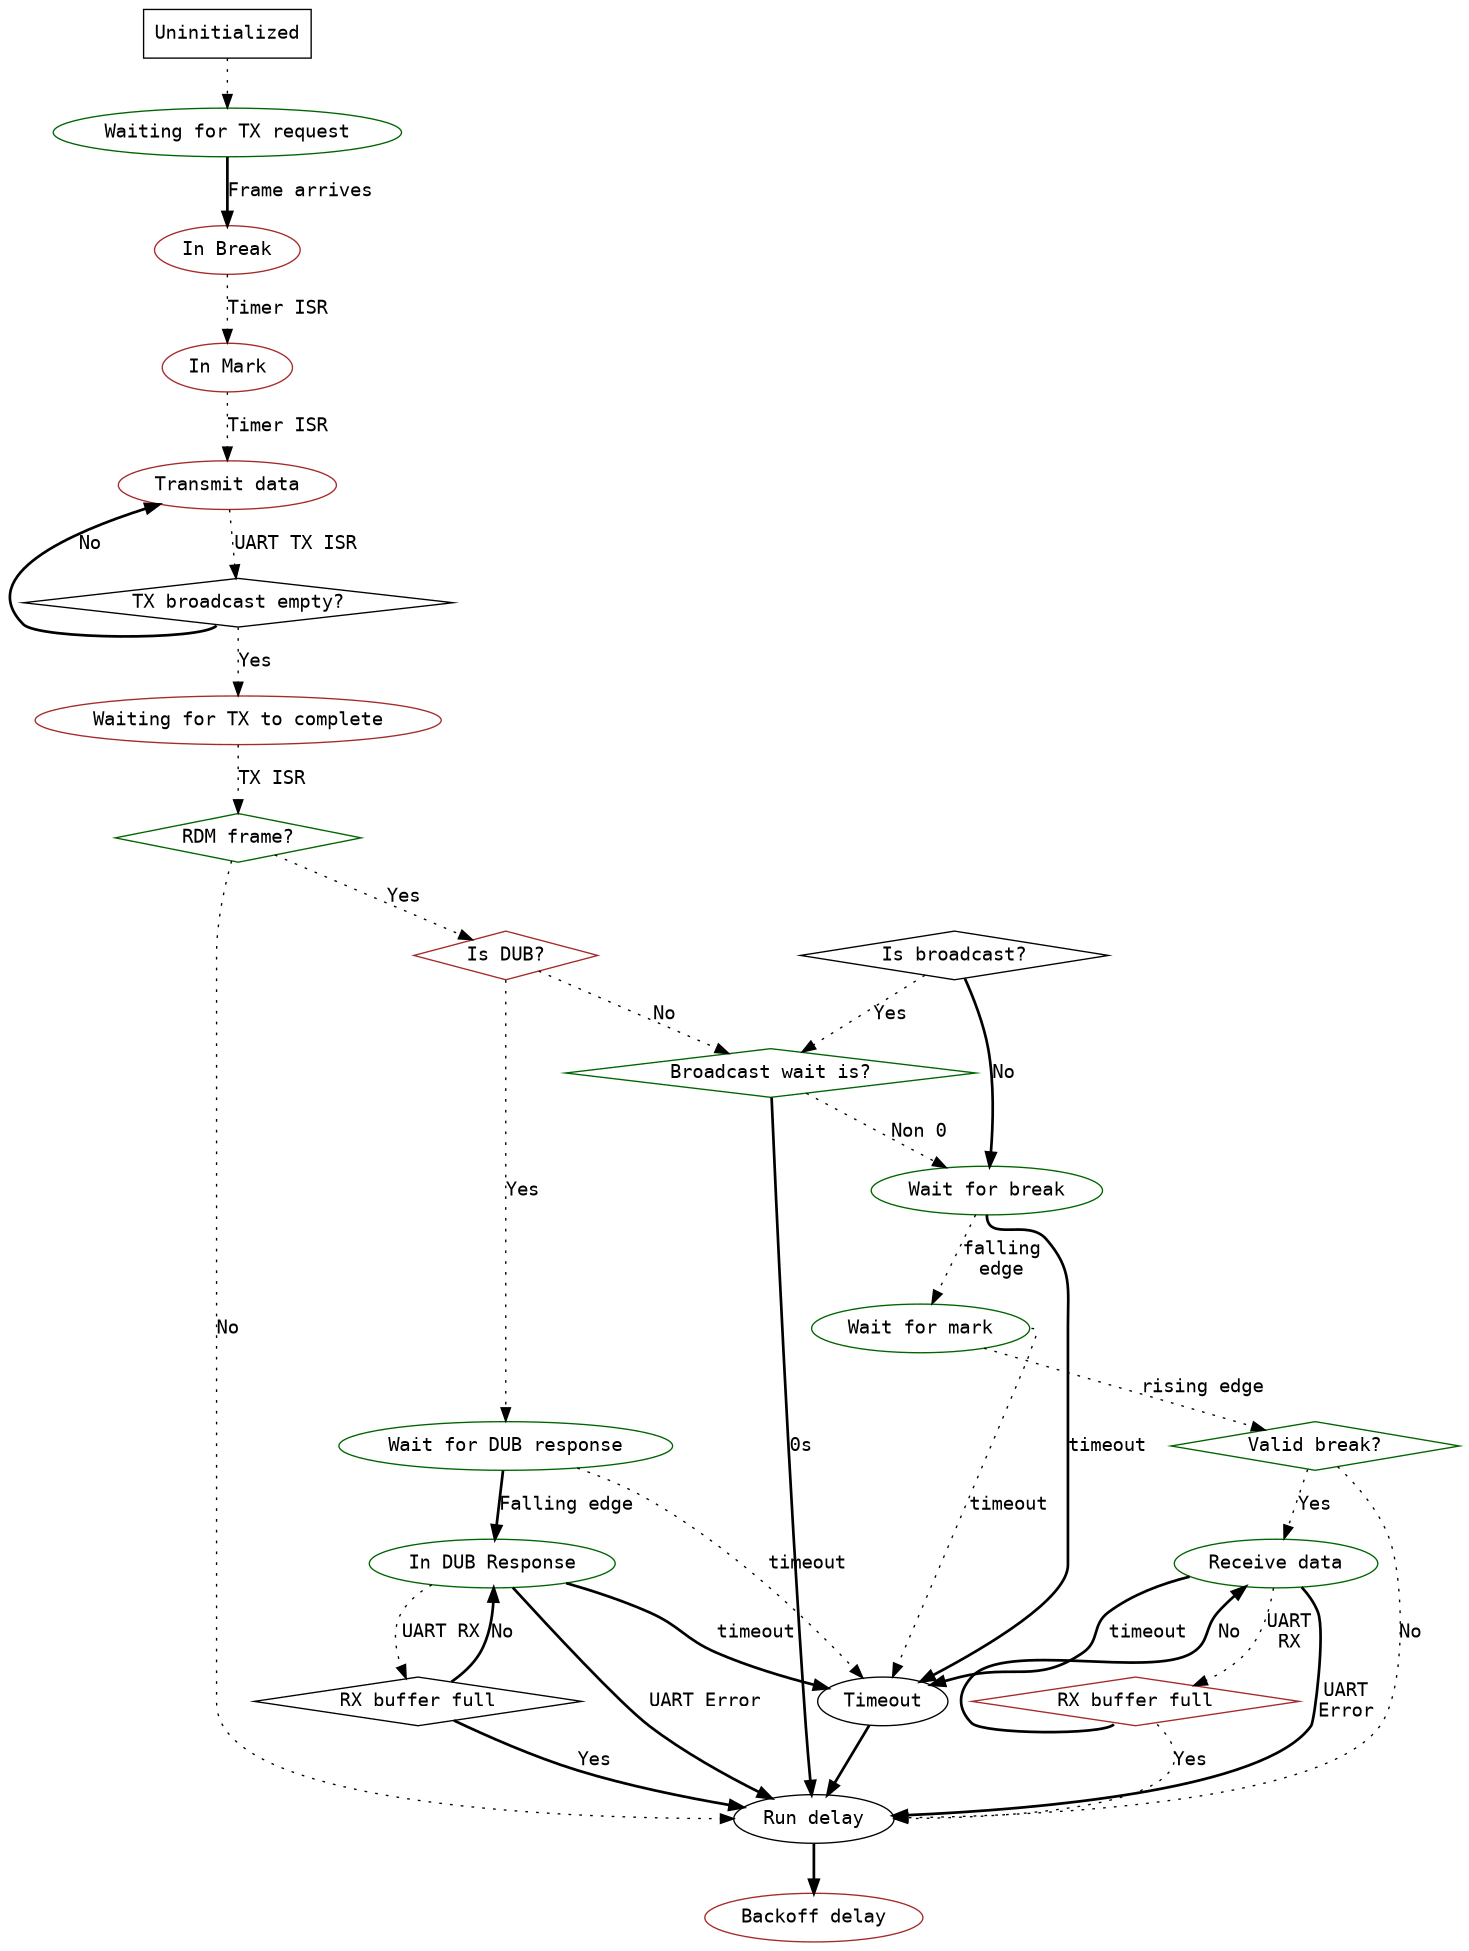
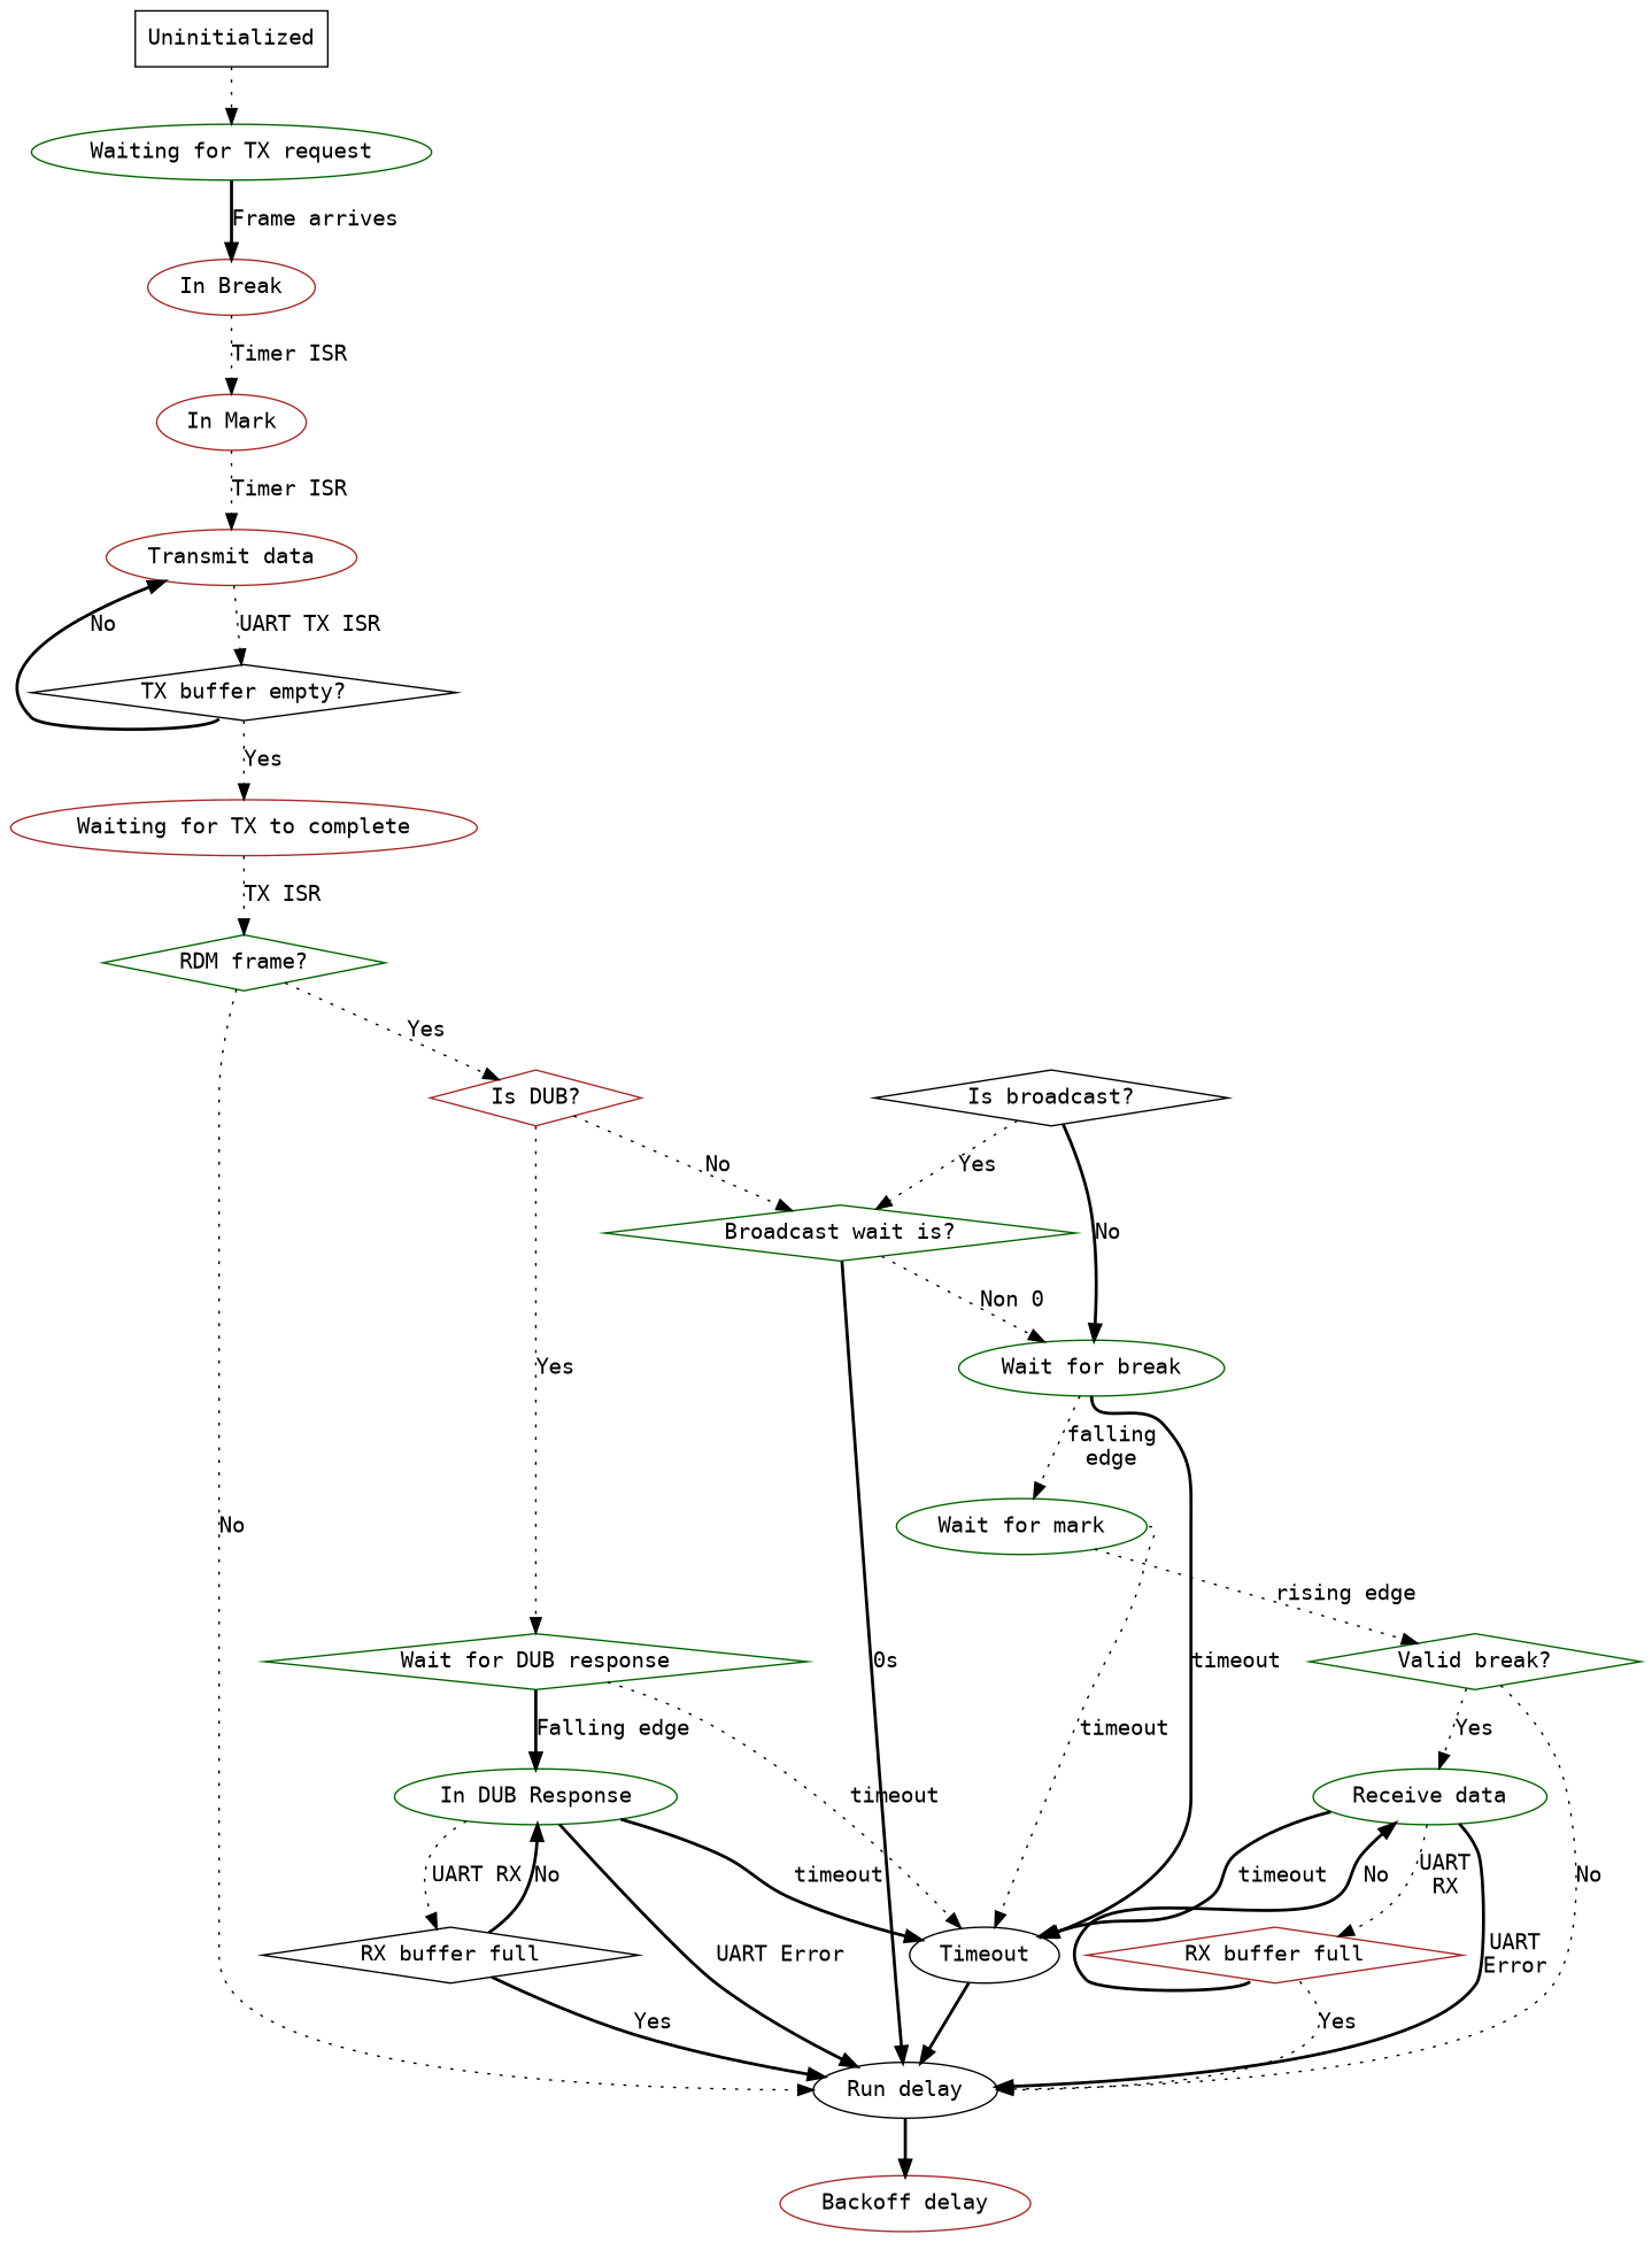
  digraph {
    fontname="DejaVu Sans Mono"
    node [color=darkgreen fontname="DejaVu Sans Mono"]
    edge [fontname="DejaVu Sans Mono" style=dotted]
    n1 [color=black label=Uninitialized shape=rectangle]
    n2 [label="Waiting for TX request"]
    n3 [color=brown label="In Break"]
    n4 [color=brown label="In Mark"]
    n5 [color=brown label="Transmit data"]
-   n6 [color=black label="TX broadcast empty?" shape=diamond]
+   n6 [color=black label="TX buffer empty?" shape=diamond]
    n7 [color=brown label="Waiting for TX to complete"]
    n8 [label="RDM frame?" shape=diamond]
    n9 [color=brown label="Is DUB?" shape=diamond]
    n10 [color=black label="Run delay"]
-   n11 [label="Wait for DUB response"]
+   n11 [label="Wait for DUB response" shape=diamond]
    n12 [label="Broadcast wait is?" shape=diamond]
    n13 [color=brown label="Backoff delay"]
    n14 [color=black label="Is broadcast?" shape=diamond]
    n15 [label="Wait for break"]
    n16 [color=black label=Timeout]
    n17 [label="In DUB Response"]
    n18 [label="Wait for mark"]
    n19 [label="Valid break?" shape=diamond]
    n20 [label="Receive data"]
    n21 [color=brown label="RX buffer full" shape=diamond]
    n22 [color=black label="RX buffer full" shape=diamond]
    subgraph sub_1 {
      rank=source
      n1
    }
    n1 -> n2
    n2 -> n3 [label="Frame arrives" style=bold]
    n3 -> n4 [label="Timer ISR"]
    n4 -> n5 [label="Timer ISR"]
    n5 -> n6 [label="UART TX ISR"]
    n6 -> n5 [label=No style=bold tailport=sw]
    n6 -> n7 [label=Yes]
    n7 -> n8 [label="TX ISR"]
    n8 -> n9 [label=Yes]
    n8 -> n10 [label=No]
    n9 -> n11 [label=Yes]
    n9 -> n12 [label=No]
    n10 -> n13 [style=bold]
    n11 -> n16 [label=timeout]
    n11 -> n17 [label="Falling edge" style=bold]
    n12 -> n10 [label="0s" style=bold]
    n12 -> n15 [label="Non 0"]
    n14 -> n12 [label=Yes]
    n14 -> n15 [label=No style=bold]
    n15 -> n16 [label=timeout style=bold tailport=s]
    n15 -> n18 [label="falling\nedge"]
    n16 -> n10 [style=bold]
    n17 -> n10 [label="UART Error" style=bold]
    n17 -> n16 [label=timeout style=bold]
    n17 -> n22 [label="UART RX"]
    n18 -> n16 [label=timeout tailport=e]
    n18 -> n19 [label="rising edge"]
    n19 -> n10 [label=No]
    n19 -> n20 [label=Yes]
    n20 -> n10 [label="UART\nError" style=bold]
    n20 -> n16 [label=timeout style=bold]
    n20 -> n21 [label="UART\nRX"]
    n21 -> n10 [label=Yes tailport=se]
    n21 -> n20 [label=No style=bold tailport=sw]
    n22 -> n10 [label=Yes style=bold]
    n22 -> n17 [label=No style=bold]
  }
